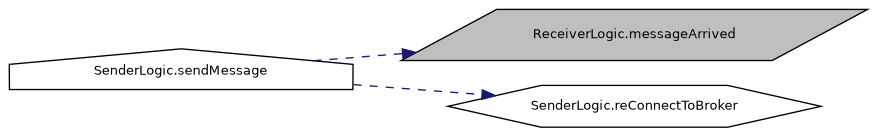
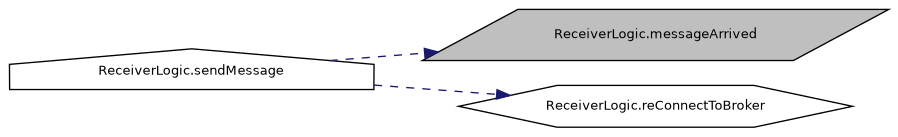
  digraph {
    rankdir=LR
    node [color=black fillcolor=white fontname=Helvetica fontsize=10 style=filled]
    edge [color=midnightblue fontname=Helvetica fontsize=10 labelfontname=Helvetica labelfontsize=10 style=dashed]
    n1 [fillcolor=grey75 fontcolor=black height=0.2 label="ReceiverLogic.messageArrived" shape=parallelogram width=0.4]
-   n2 [height=0.2 label="SenderLogic.sendMessage" shape=house width=0.4]
-   n3 [height=0.2 label="SenderLogic.reConnectToBroker" shape=hexagon width=0.4]
+   n2 [height=0.2 label="ReceiverLogic.sendMessage" shape=house width=0.4]
+   n3 [height=0.2 label="ReceiverLogic.reConnectToBroker" shape=hexagon width=0.4]
    n2 -> n1
    n2 -> n3
  }
